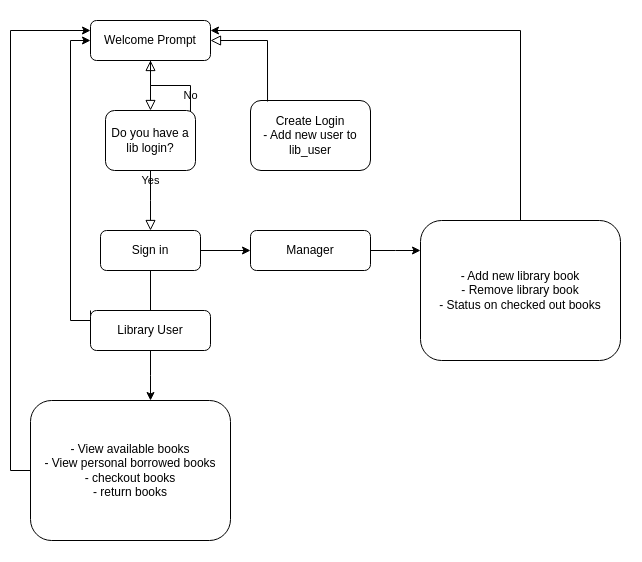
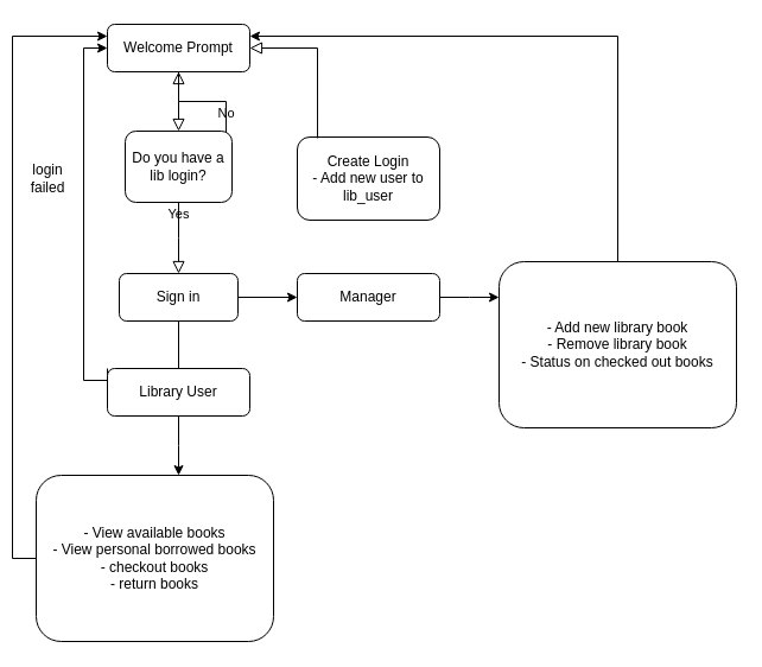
  <mxCell id="0" />
  <mxCell id="1" parent="0" />
  <mxCell id="2" value="" style="rounded=0;html=1;jettySize=auto;orthogonalLoop=1;fontSize=11;endArrow=block;endFill=0;endSize=8;strokeWidth=1;shadow=0;labelBackgroundColor=none;edgeStyle=orthogonalEdgeStyle;" parent="1" source="3" edge="1"><mxGeometry relative="1" as="geometry"><mxPoint x="150" y="110" as="targetPoint" /></mxGeometry></mxCell>
  <mxCell id="3" value="Welcome Prompt" style="rounded=1;whiteSpace=wrap;html=1;fontSize=12;glass=0;strokeWidth=1;shadow=0;" parent="1" vertex="1"><mxGeometry x="90" y="20" width="120" height="40" as="geometry" /></mxCell>
  <mxCell id="4" value="Yes" style="rounded=0;html=1;jettySize=auto;orthogonalLoop=1;fontSize=11;endArrow=block;endFill=0;endSize=8;strokeWidth=1;shadow=0;labelBackgroundColor=none;edgeStyle=orthogonalEdgeStyle;exitX=0.5;exitY=1;exitDx=0;exitDy=0;" parent="1" source="13" edge="1"><mxGeometry y="20" relative="1" as="geometry"><mxPoint as="offset" /><mxPoint x="150" y="190" as="sourcePoint" /><mxPoint x="150" y="230" as="targetPoint" /></mxGeometry></mxCell>
  <mxCell id="5" value="No" style="edgeStyle=orthogonalEdgeStyle;rounded=0;html=1;jettySize=auto;orthogonalLoop=1;fontSize=11;endArrow=block;endFill=0;endSize=8;strokeWidth=1;shadow=0;labelBackgroundColor=none;exitX=0.944;exitY=0.667;exitDx=0;exitDy=0;exitPerimeter=0;" parent="1" source="13" target="3" edge="1"><mxGeometry y="10" relative="1" as="geometry"><mxPoint as="offset" /><mxPoint x="200" y="150" as="sourcePoint" /></mxGeometry></mxCell>
- <mxCell id="6" value="Create Login&lt;br&gt;- Add new user to lib_user" style="rounded=1;whiteSpace=wrap;html=1;fontSize=12;glass=0;strokeWidth=1;shadow=0;" parent="1" vertex="1"><mxGeometry x="250" y="100" width="120" height="70" as="geometry" /></mxCell>
+ <mxCell id="6" value="Create Login&lt;br&gt;- Add new user to lib_user" style="rounded=1;whiteSpace=wrap;html=1;fontSize=12;glass=0;strokeWidth=1;shadow=0;" parent="1" vertex="1"><mxGeometry x="250" y="115" width="120" height="70" as="geometry" /></mxCell>
  <mxCell id="7" style="edgeStyle=orthogonalEdgeStyle;rounded=0;orthogonalLoop=1;jettySize=auto;html=1;exitX=0.5;exitY=1;exitDx=0;exitDy=0;entryX=0.5;entryY=0;entryDx=0;entryDy=0;endArrow=none;" edge="1" parent="1" source="15" target="10"><mxGeometry relative="1" as="geometry"><mxPoint x="150" y="310" as="sourcePoint" /></mxGeometry></mxCell>
  <mxCell id="8" style="edgeStyle=orthogonalEdgeStyle;rounded=0;orthogonalLoop=1;jettySize=auto;html=1;entryX=0;entryY=0.5;entryDx=0;entryDy=0;exitX=0;exitY=0;exitDx=0;exitDy=0;" edge="1" parent="1" source="10" target="3"><mxGeometry relative="1" as="geometry"><mxPoint x="100" y="290" as="sourcePoint" /><Array as="points"><mxPoint x="90" y="320" /><mxPoint x="70" y="320" /><mxPoint x="70" y="40" /></Array></mxGeometry></mxCell>
  <mxCell id="9" style="edgeStyle=orthogonalEdgeStyle;rounded=0;orthogonalLoop=1;jettySize=auto;html=1;" edge="1" parent="1" source="10"><mxGeometry relative="1" as="geometry"><mxPoint x="150" y="400" as="targetPoint" /></mxGeometry></mxCell>
  <mxCell id="10" value="Library User" style="rounded=1;whiteSpace=wrap;html=1;fontSize=12;glass=0;strokeWidth=1;shadow=0;" parent="1" vertex="1"><mxGeometry x="90" y="310" width="120" height="40" as="geometry" /></mxCell>
  <mxCell id="11" value="" style="edgeStyle=orthogonalEdgeStyle;rounded=0;html=1;jettySize=auto;orthogonalLoop=1;fontSize=11;endArrow=block;endFill=0;endSize=8;strokeWidth=1;shadow=0;labelBackgroundColor=none;entryX=1;entryY=0.5;entryDx=0;entryDy=0;exitX=0.142;exitY=0.014;exitDx=0;exitDy=0;exitPerimeter=0;" edge="1" parent="1" source="6" target="3"><mxGeometry y="10" relative="1" as="geometry"><mxPoint as="offset" /><mxPoint x="310" y="130" as="sourcePoint" /><mxPoint x="360" y="130" as="targetPoint" /></mxGeometry></mxCell>
+ <mxCell id="12" value="login failed" style="text;html=1;strokeColor=none;fillColor=none;align=center;verticalAlign=middle;whiteSpace=wrap;rounded=0;" vertex="1" parent="1"><mxGeometry x="20" y="140" width="40" height="20" as="geometry" /></mxCell>
  <mxCell id="13" value="Do you have a lib login?" style="rounded=1;whiteSpace=wrap;html=1;" vertex="1" parent="1"><mxGeometry x="105" y="110" width="90" height="60" as="geometry" /></mxCell>
  <mxCell id="14" style="edgeStyle=orthogonalEdgeStyle;rounded=0;orthogonalLoop=1;jettySize=auto;html=1;" edge="1" parent="1" source="15" target="17"><mxGeometry relative="1" as="geometry" /></mxCell>
  <mxCell id="15" value="Sign in" style="rounded=1;whiteSpace=wrap;html=1;" vertex="1" parent="1"><mxGeometry x="100" y="230" width="100" height="40" as="geometry" /></mxCell>
  <mxCell id="16" style="edgeStyle=orthogonalEdgeStyle;rounded=0;orthogonalLoop=1;jettySize=auto;html=1;exitX=1;exitY=0.5;exitDx=0;exitDy=0;" edge="1" parent="1" source="17"><mxGeometry relative="1" as="geometry"><mxPoint x="420" y="250" as="targetPoint" /></mxGeometry></mxCell>
  <mxCell id="17" value="Manager" style="rounded=1;whiteSpace=wrap;html=1;fontSize=12;glass=0;strokeWidth=1;shadow=0;" vertex="1" parent="1"><mxGeometry x="250" y="230" width="120" height="40" as="geometry" /></mxCell>
  <mxCell id="18" style="edgeStyle=orthogonalEdgeStyle;rounded=0;orthogonalLoop=1;jettySize=auto;html=1;exitX=0.5;exitY=0;exitDx=0;exitDy=0;entryX=1;entryY=0.25;entryDx=0;entryDy=0;" edge="1" parent="1" source="19" target="3"><mxGeometry relative="1" as="geometry" /></mxCell>
  <mxCell id="19" value="- Add new library book&lt;br&gt;- Remove library book&lt;br&gt;- Status on checked out books" style="rounded=1;whiteSpace=wrap;html=1;fontSize=12;glass=0;strokeWidth=1;shadow=0;" vertex="1" parent="1"><mxGeometry x="420" y="220" width="200" height="140" as="geometry" /></mxCell>
  <mxCell id="20" style="edgeStyle=orthogonalEdgeStyle;rounded=0;orthogonalLoop=1;jettySize=auto;html=1;exitX=0;exitY=0.5;exitDx=0;exitDy=0;entryX=0;entryY=0.25;entryDx=0;entryDy=0;" edge="1" parent="1" source="21" target="3"><mxGeometry relative="1" as="geometry"><mxPoint x="-10" y="10" as="targetPoint" /></mxGeometry></mxCell>
  <mxCell id="21" value="- View available books&lt;br&gt;- View personal borrowed books&lt;br&gt;- checkout books&lt;br&gt;- return books" style="rounded=1;whiteSpace=wrap;html=1;fontSize=12;glass=0;strokeWidth=1;shadow=0;" vertex="1" parent="1"><mxGeometry x="30" y="400" width="200" height="140" as="geometry" /></mxCell>
